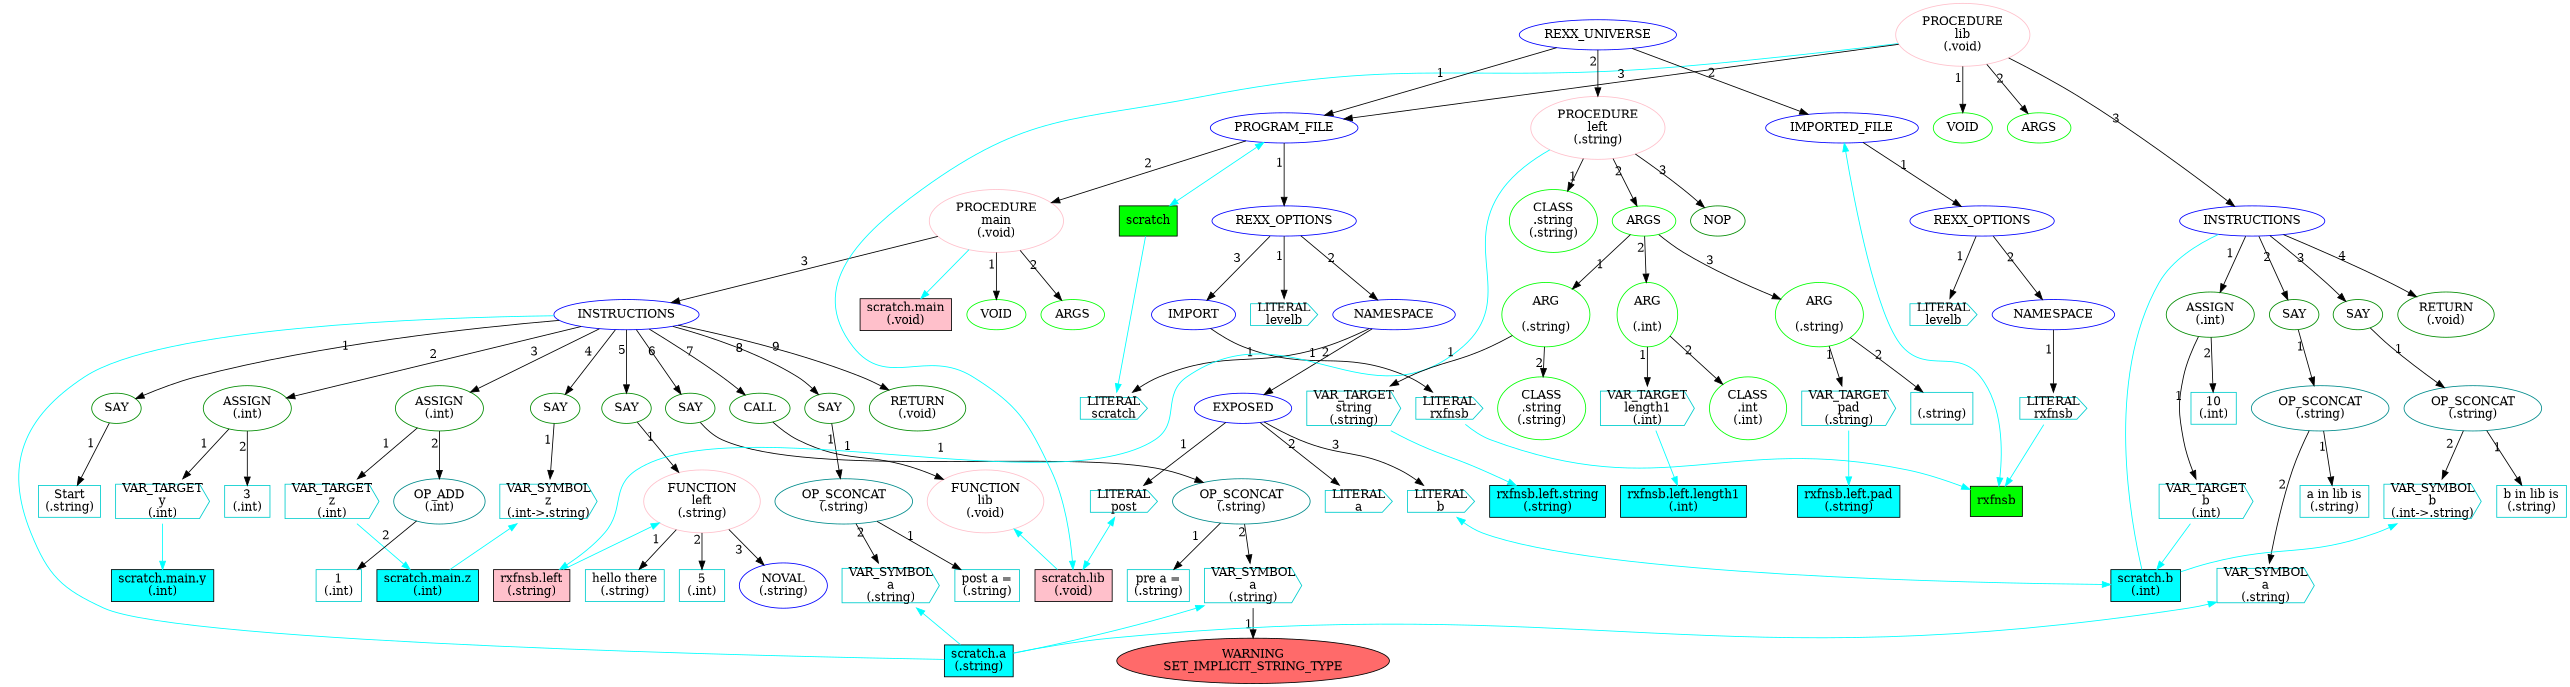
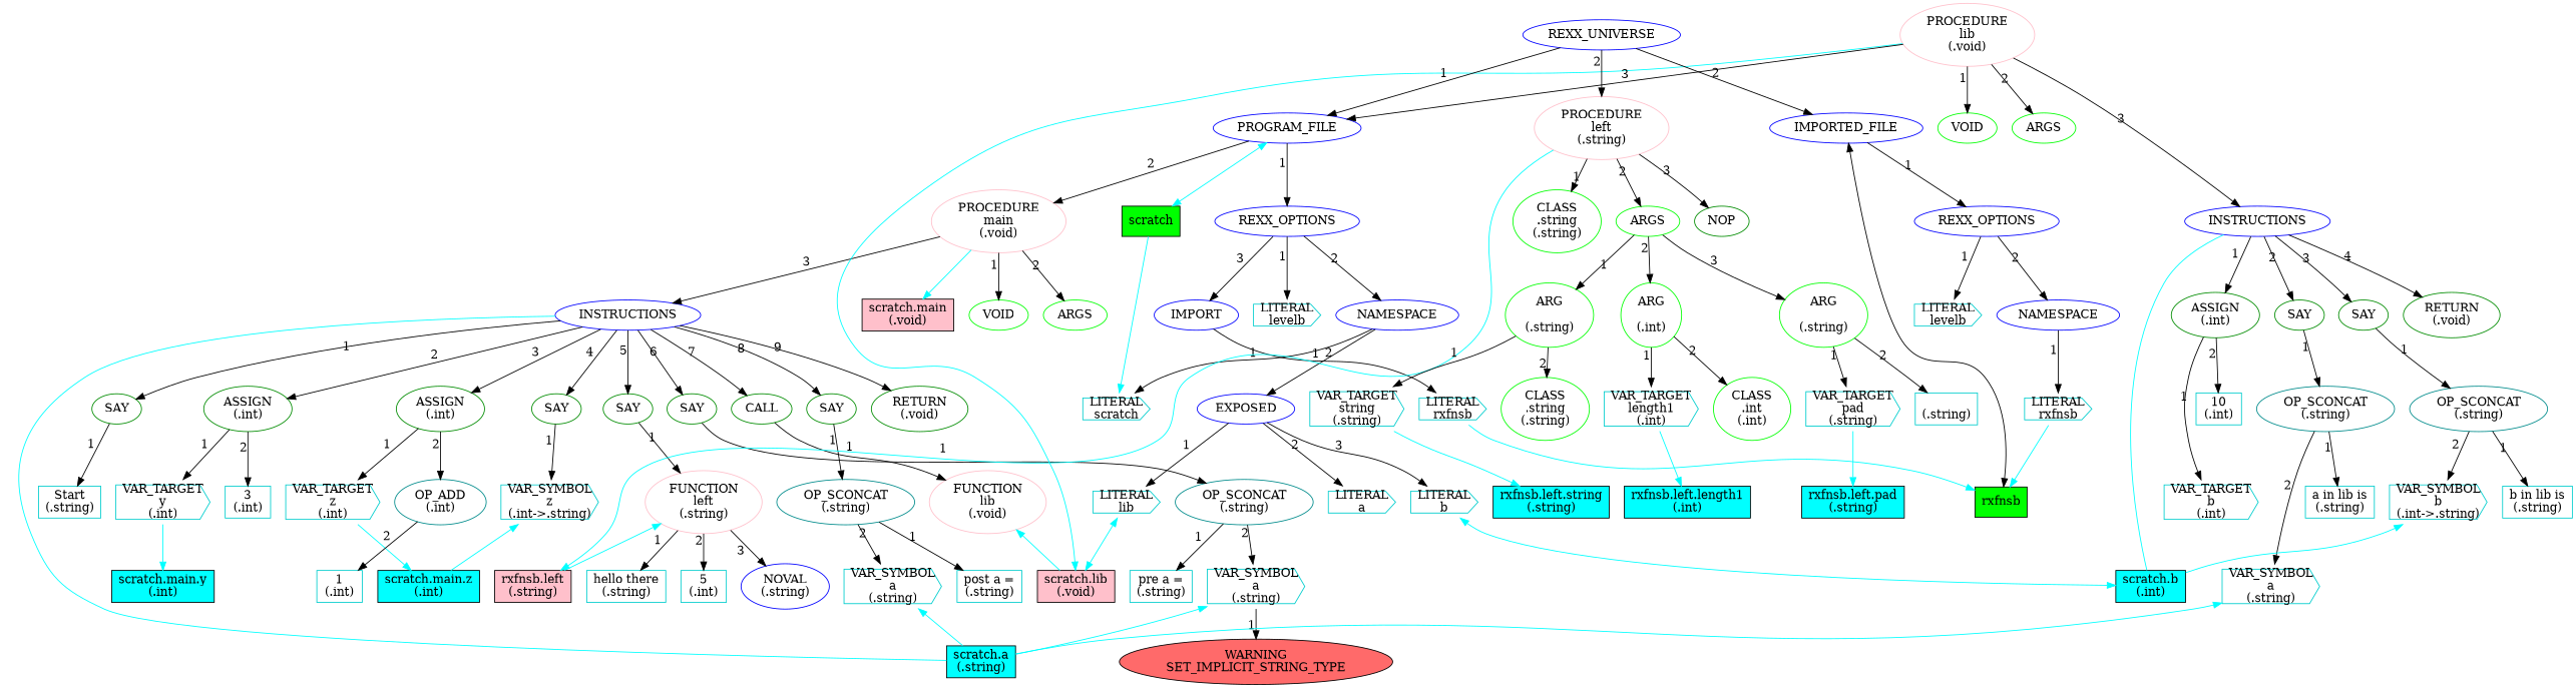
  digraph {
    node [color=cyan3 ordering=out]
    edge [xlabel=1]
    n1 [fillcolor=pink label="scratch.lib\n(.void)\n" shape=box style=filled color="" ordering=""]
    n2 [fillcolor=cyan label="scratch.a\n(.string)\n" shape=box style=filled color="" ordering=""]
    n3 [fillcolor=cyan label="scratch.b\n(.int)\n" shape=box style=filled color="" ordering=""]
    n4 [color=blue label=IMPORT]
    n5 [label="LITERAL\nrxfnsb" shape=cds]
    n6 [fillcolor=green label=rxfnsb shape=box style=filled color="" ordering=""]
    n7 [fillcolor=pink label="scratch.main\n(.void)\n" shape=box style=filled color="" ordering=""]
    n8 [color=blue label=PROGRAM_FILE]
    n9 [color=pink label="PROCEDURE\nmain\n(.void)"]
    n10 [color=green label="VOID\n"]
    n11 [color=green label="ARGS\n"]
    n12 [color=blue label=INSTRUCTIONS]
    n13 [color=green4 label=SAY]
    n14 [color=green4 label="ASSIGN\n(.int)"]
    n15 [color=green4 label="ASSIGN\n(.int)"]
    n16 [color=green4 label=SAY]
    n17 [color=green4 label=SAY]
    n18 [color=green4 label=SAY]
    n19 [color=green4 label=CALL]
    n20 [color=green4 label=SAY]
    n21 [color=green4 label="RETURN\n(.void)"]
    n22 [label="Start\n(.string)" shape=box]
    n23 [label="VAR_TARGET\ny\n(.int)" shape=cds]
    n24 [label="3\n(.int)" shape=box]
    n25 [fillcolor=cyan label="scratch.main.y\n(.int)\n" shape=box style=filled color="" ordering=""]
    n26 [label="VAR_TARGET\nz\n(.int)" shape=cds]
    n27 [color=darkcyan label="OP_ADD\n(.int)"]
    n28 [fillcolor=cyan label="scratch.main.z\n(.int)\n" shape=box style=filled color="" ordering=""]
    n29 [label="1\n(.int)" shape=box]
    n30 [label="VAR_SYMBOL\nz\n(.int->.string)" shape=cds]
    n31 [color=pink label="FUNCTION\nleft\n(.string)"]
    n32 [fillcolor=pink label="rxfnsb.left\n(.string)\n" shape=box style=filled color="" ordering=""]
    n33 [label="hello there\n(.string)" shape=box]
    n34 [label="5\n(.int)" shape=box]
    n35 [color=blue label="NOVAL\n(.string)"]
    n36 [color=darkcyan label="OP_SCONCAT\n(.string)"]
    n37 [label="pre a =\n(.string)" shape=box]
    n38 [label="VAR_SYMBOL\na\n(.string)" shape=cds]
    n39 [fillcolor=indianred1 label="WARNING\nSET_IMPLICIT_STRING_TYPE" style=filled color=""]
    n40 [color=pink label="FUNCTION\nlib\n(.void)"]
    n41 [color=darkcyan label="OP_SCONCAT\n(.string)"]
    n42 [label="post a =\n(.string)" shape=box]
    n43 [label="VAR_SYMBOL\na\n(.string)" shape=cds]
    n44 [color=pink label="PROCEDURE\nlib\n(.void)"]
    n45 [color=green label="VOID\n"]
    n46 [color=green label="ARGS\n"]
    n47 [color=blue label=INSTRUCTIONS]
    n48 [color=green4 label="ASSIGN\n(.int)"]
    n49 [color=green4 label=SAY]
    n50 [color=green4 label=SAY]
    n51 [color=green4 label="RETURN\n(.void)"]
    n52 [label="VAR_TARGET\nb\n(.int)" shape=cds]
    n53 [label="10\n(.int)" shape=box]
    n54 [color=darkcyan label="OP_SCONCAT\n(.string)"]
    n55 [label="a in lib is\n(.string)" shape=box]
    n56 [label="VAR_SYMBOL\na\n(.string)" shape=cds]
    n57 [color=darkcyan label="OP_SCONCAT\n(.string)"]
    n58 [label="b in lib is\n(.string)" shape=box]
    n59 [label="VAR_SYMBOL\nb\n(.int->.string)" shape=cds]
    n60 [color=blue label=REXX_UNIVERSE]
    n61 [fillcolor=green label=scratch shape=box style=filled color="" ordering=""]
    n62 [color=blue label=REXX_OPTIONS]
    n63 [label="LITERAL\nlevelb" shape=cds]
    n64 [color=blue label=NAMESPACE]
    n65 [label="LITERAL\nscratch" shape=cds]
    n66 [color=blue label=EXPOSED]
-   n67 [label="LITERAL\npost" shape=cds]
+   n67 [label="LITERAL\nlib" shape=cds]
    n68 [label="LITERAL\na" shape=cds]
    n69 [label="LITERAL\nb" shape=cds]
    n70 [color=pink label="PROCEDURE\nleft\n(.string)"]
    n71 [color=green label="CLASS\n.string\n(.string)"]
    n72 [color=green label="ARGS\n"]
    n73 [color=green4 label=NOP]
    n74 [fillcolor=cyan label="rxfnsb.left.length1\n(.int)\n" shape=box style=filled color="" ordering=""]
    n75 [fillcolor=cyan label="rxfnsb.left.pad\n(.string)\n" shape=box style=filled color="" ordering=""]
    n76 [fillcolor=cyan label="rxfnsb.left.string\n(.string)\n" shape=box style=filled color="" ordering=""]
    n77 [color=green label="ARG\n\n(.string)"]
    n78 [color=green label="ARG\n\n(.int)"]
    n79 [color=green label="ARG\n\n(.string)"]
    n80 [label="VAR_TARGET\nstring\n(.string)" shape=cds]
    n81 [color=green label="CLASS\n.string\n(.string)"]
    n82 [label="VAR_TARGET\nlength1\n(.int)" shape=cds]
    n83 [color=green label="CLASS\n.int\n(.int)"]
    n84 [label="VAR_TARGET\npad\n(.string)" shape=cds]
    n85 [label=" \n(.string)" shape=box]
    n86 [color=blue label=IMPORTED_FILE]
    n87 [color=blue label=REXX_OPTIONS]
    n88 [label="LITERAL\nlevelb" shape=cds]
    n89 [color=blue label=NAMESPACE]
    n90 [label="LITERAL\nrxfnsb" shape=cds]
    subgraph sub_1 {
      subgraph sub_2 {
        n60
        n61
        n62
        n63
        n64
        n65
        n66
        n67
        n68
        n69
        subgraph sub_3 {
          n1
          n2
          n3
          n4
          n5
          n6
          n7
        }
        subgraph sub_4 {
          n1
          n2
          n7
          n8
          n9
          n10
          n11
          n12
          n13
          n14
          n15
          n16
          n17
          n18
          n19
          n20
          n21
          n22
          n23
          n24
          n25
          n26
          n27
          n28
          n29
          n30
          n31
          n32
          n33
          n34
          n35
          n36
          n37
          n38
          n39
          n40
          n41
          n42
          n43
        }
        subgraph sub_5 {
          n1
          n2
          n3
          n8
          n44
          n45
          n46
          n47
          n48
          n49
          n50
          n51
          n52
          n53
          n54
          n55
          n56
          n57
          n58
          n59
        }
      }
      subgraph sub_6 {
        n6
        n60
        n87
        n88
        n89
        n90
        subgraph sub_7 {
          n32
          n86
          subgraph sub_8 {
            n70
            n71
            n72
            n73
            n74
            n75
            n76
            n77
            n78
            n79
            n80
            n81
            n82
            n83
            n84
            n85
          }
        }
      }
    }
    n4 -> n5
    n5 -> n6 [color=cyan dir=forward xlabel=""]
    n8 -> n9 [xlabel=2]
    n8 -> n61 [color=cyan dir=both xlabel=""]
    n8 -> n62
    n9 -> n7 [color=cyan dir=forward xlabel=""]
    n9 -> n10
    n9 -> n11 [xlabel=2]
    n9 -> n12 [xlabel=3]
    n12 -> n2 [color=cyan dir=none xlabel=""]
    n12 -> n13
    n12 -> n14 [xlabel=2]
    n12 -> n15 [xlabel=3]
    n12 -> n16 [xlabel=4]
    n12 -> n17 [xlabel=5]
    n12 -> n18 [xlabel=6]
    n12 -> n19 [xlabel=7]
    n12 -> n20 [xlabel=8]
    n12 -> n21 [xlabel=9]
    n13 -> n22
    n14 -> n23
    n14 -> n24 [xlabel=2]
    n15 -> n26
    n15 -> n27 [xlabel=2]
    n16 -> n30
    n17 -> n31
    n18 -> n36
    n19 -> n40
    n20 -> n41
    n23 -> n25 [color=cyan dir=forward xlabel=""]
    n26 -> n28 [color=cyan dir=forward xlabel=""]
    n27 -> n29 [xlabel=2]
    n30 -> n28 [color=cyan dir=back xlabel=""]
    n31 -> n32 [color=cyan dir=back xlabel=""]
    n31 -> n33
    n31 -> n34 [xlabel=2]
    n31 -> n35 [xlabel=3]
    n36 -> n37
    n36 -> n38 [xlabel=2]
    n38 -> n2 [color=cyan dir=back xlabel=""]
    n38 -> n39
    n40 -> n1 [color=cyan dir=back xlabel=""]
    n41 -> n42
    n41 -> n43 [xlabel=2]
    n43 -> n2 [color=cyan dir=back xlabel=""]
    n44 -> n1 [color=cyan dir=forward xlabel=""]
    n44 -> n8 [xlabel=3]
    n44 -> n45
    n44 -> n46 [xlabel=2]
    n44 -> n47 [xlabel=3]
    n47 -> n3 [color=cyan dir=none xlabel=""]
    n47 -> n48
    n47 -> n49 [xlabel=2]
    n47 -> n50 [xlabel=3]
    n47 -> n51 [xlabel=4]
    n48 -> n52
    n48 -> n53 [xlabel=2]
    n49 -> n54
    n50 -> n57
-   n52 -> n3 [color=cyan dir=forward xlabel=""]
    n54 -> n55
    n54 -> n56 [xlabel=2]
    n56 -> n2 [color=cyan dir=back xlabel=""]
    n57 -> n58
    n57 -> n59 [xlabel=2]
    n59 -> n3 [color=cyan dir=back xlabel=""]
    n60 -> n8
    n60 -> n70 [xlabel=2]
    n60 -> n86 [xlabel=2]
    n61 -> n65 [color=cyan dir=forward xlabel=""]
    n62 -> n4 [xlabel=3]
    n62 -> n63
    n62 -> n64 [xlabel=2]
    n64 -> n65
    n64 -> n66 [xlabel=2]
    n66 -> n67
    n66 -> n68 [xlabel=2]
    n66 -> n69 [xlabel=3]
    n67 -> n1 [color=cyan dir=both xlabel=""]
    n69 -> n3 [color=cyan dir=both xlabel=""]
    n70 -> n32 [color=cyan dir=forward xlabel=""]
    n70 -> n71
    n70 -> n72 [xlabel=2]
    n70 -> n73 [xlabel=3]
    n72 -> n77
    n72 -> n78 [xlabel=2]
    n72 -> n79 [xlabel=3]
    n77 -> n80
    n77 -> n81 [xlabel=2]
    n78 -> n82
    n78 -> n83 [xlabel=2]
    n79 -> n84
    n79 -> n85 [xlabel=2]
    n80 -> n76 [color=cyan dir=forward xlabel=""]
    n82 -> n74 [color=cyan dir=forward xlabel=""]
    n84 -> n75 [color=cyan dir=forward xlabel=""]
-   n86 -> n6 [color=cyan dir=both xlabel=""]
+   n86 -> n6 [color=black dir=both xlabel=""]
    n86 -> n87
    n87 -> n88
    n87 -> n89 [xlabel=2]
    n89 -> n90
    n90 -> n6 [color=cyan dir=forward xlabel=""]
  }
